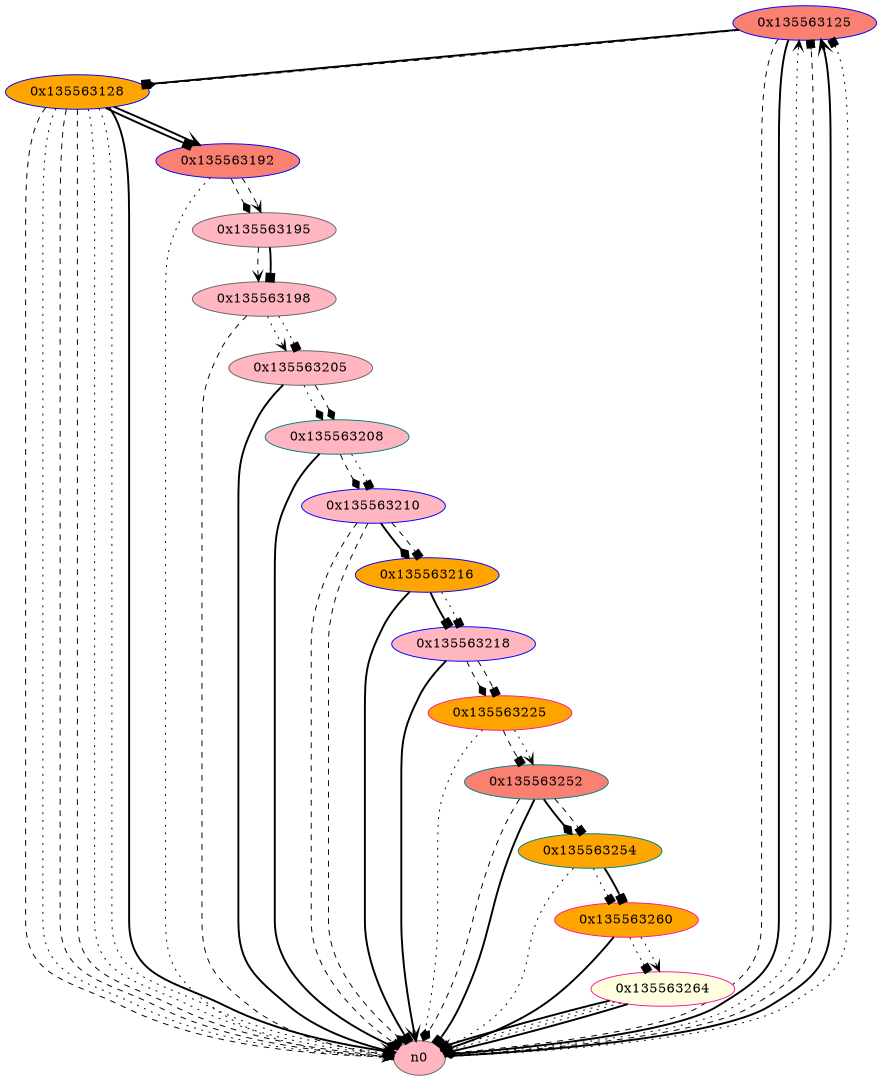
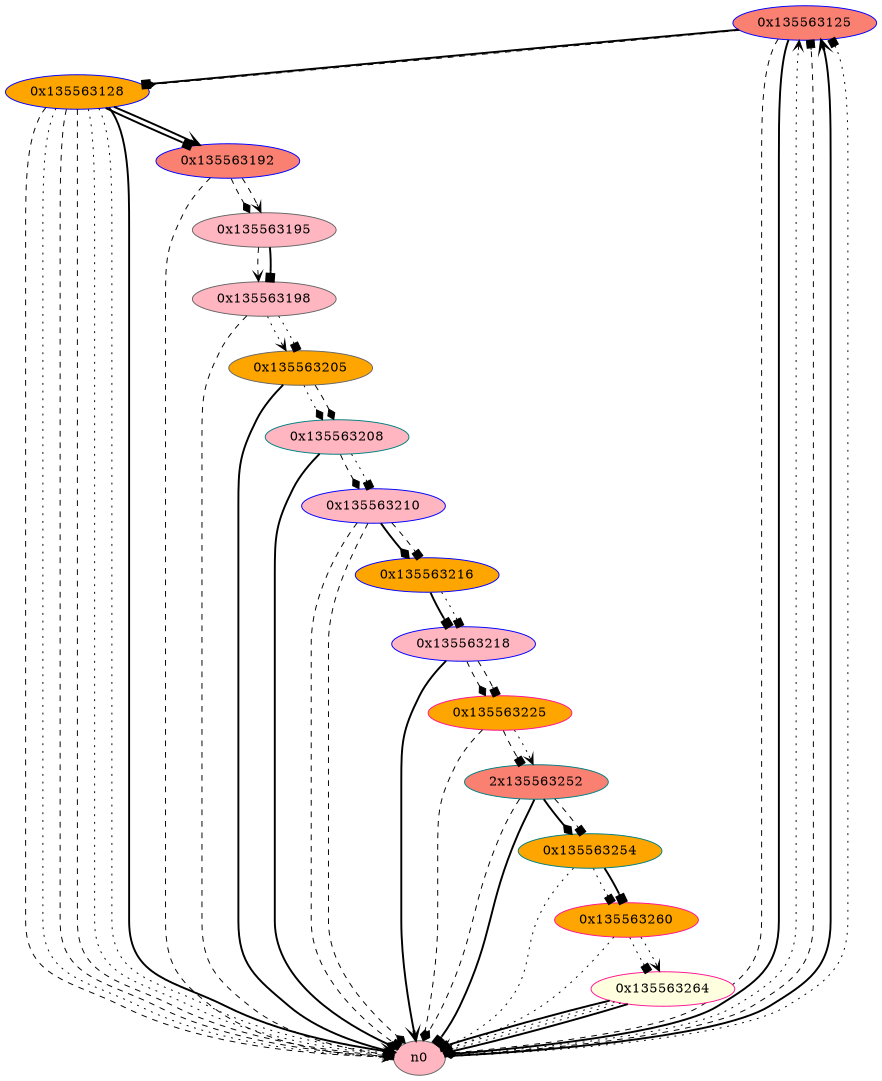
  digraph {
    fontname="DejaVu Serif"
    node [color=blue fillcolor=lightpink fontname="DejaVu Serif" style=filled]
    edge [arrowhead=box fontname="DejaVu Serif" style=dashed]
    n1 [fillcolor=salmon label="0x135563125"]
    n2 [fillcolor=orange label="0x135563128"]
    n0 [color=gray40]
    n3 [fillcolor=salmon label="0x135563192"]
    n4 [color=gray40 label="0x135563195"]
    n5 [color=gray40 label="0x135563198"]
-   n6 [color=gray40 label="0x135563205"]
+   n6 [color=gray40 fillcolor=orange label="0x135563205"]
    n7 [color=teal label="0x135563208"]
    n8 [label="0x135563210"]
    n9 [fillcolor=orange label="0x135563216"]
    n10 [label="0x135563218"]
    n11 [color=deeppink fillcolor=orange label="0x135563225"]
-   n12 [color=teal fillcolor=salmon label="0x135563252"]
+   n12 [color=teal fillcolor=salmon label="2x135563252"]
    n13 [color=teal fillcolor=orange label="0x135563254"]
    n14 [color=deeppink fillcolor=orange label="0x135563260"]
    n15 [color=deeppink fillcolor=lightyellow label="0x135563264"]
    n1 -> n2 [style=bold]
    n1 -> n2 [arrowhead=diamond]
    n1 -> n0 [arrowhead=diamond]
    n1 -> n0 [arrowhead=diamond style=bold]
    n2 -> n0 [arrowhead=vee]
    n2 -> n0 [arrowhead=diamond style=dotted]
    n2 -> n0 [arrowhead=vee]
    n2 -> n0
    n2 -> n0 [arrowhead=vee style=dotted]
    n2 -> n0 [arrowhead=vee style=dotted]
    n2 -> n0 [arrowhead=vee style=bold]
    n2 -> n3 [style=bold]
    n2 -> n3 [arrowhead=vee style=bold]
    n0 -> n1 [arrowhead=vee style=dotted]
    n0 -> n1
    n0 -> n1 [arrowhead=vee style=bold]
    n0 -> n1 [style=dotted]
-   n3 -> n0 [arrowhead=vee style=dotted]
+   n3 -> n0 [arrowhead=vee]
    n3 -> n4 [arrowhead=diamond]
    n3 -> n4 [arrowhead=vee]
    n4 -> n5 [arrowhead=vee]
    n4 -> n5 [style=bold]
    n5 -> n0 [arrowhead=diamond]
    n5 -> n6 [arrowhead=vee style=dotted]
    n5 -> n6 [style=dotted]
    n6 -> n0 [arrowhead=diamond style=bold]
    n6 -> n7 [arrowhead=diamond style=dotted]
    n6 -> n7 [arrowhead=diamond]
    n7 -> n0 [arrowhead=diamond style=bold]
    n7 -> n8 [arrowhead=diamond]
    n7 -> n8 [style=dotted]
    n8 -> n0
    n8 -> n0 [arrowhead=diamond]
    n8 -> n9 [arrowhead=diamond style=bold]
    n8 -> n9
-   n9 -> n0 [style=bold]
    n9 -> n10 [style=bold]
    n9 -> n10 [style=dotted]
    n10 -> n0 [arrowhead=vee style=bold]
    n10 -> n11 [arrowhead=diamond]
    n10 -> n11
-   n11 -> n0 [arrowhead=diamond style=dotted]
+   n11 -> n0 [arrowhead=diamond]
    n11 -> n12
    n11 -> n12 [arrowhead=vee style=dotted]
    n12 -> n0 [arrowhead=diamond]
    n12 -> n0 [style=bold]
    n12 -> n13 [arrowhead=diamond style=bold]
    n12 -> n13
    n13 -> n0 [arrowhead=vee style=dotted]
    n13 -> n14 [style=dotted]
    n13 -> n14 [style=bold]
-   n14 -> n0 [style=bold]
+   n14 -> n0 [style=dotted]
    n14 -> n15 [style=dotted]
    n14 -> n15 [arrowhead=vee style=dotted]
    n15 -> n0 [style=bold]
    n15 -> n0 [style=dotted]
    n15 -> n0 [arrowhead=vee style=dotted]
    n15 -> n0 [style=bold]
  }
